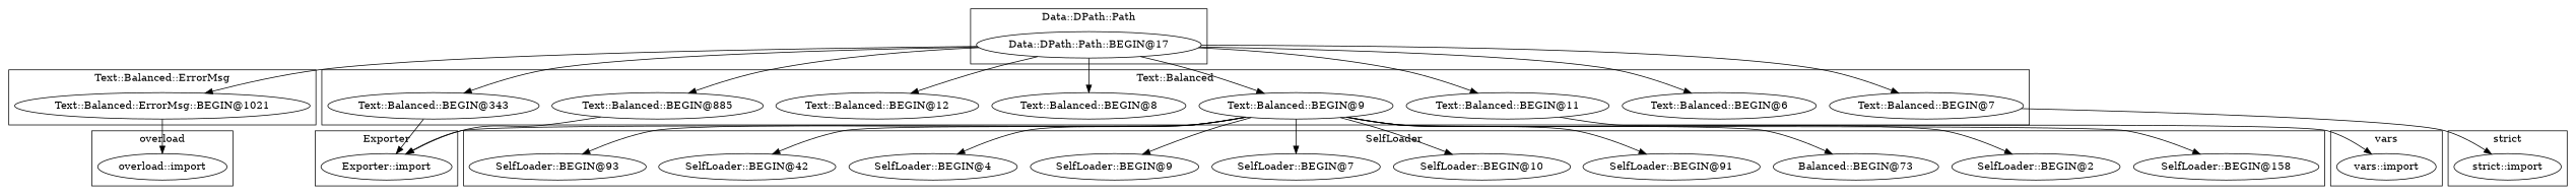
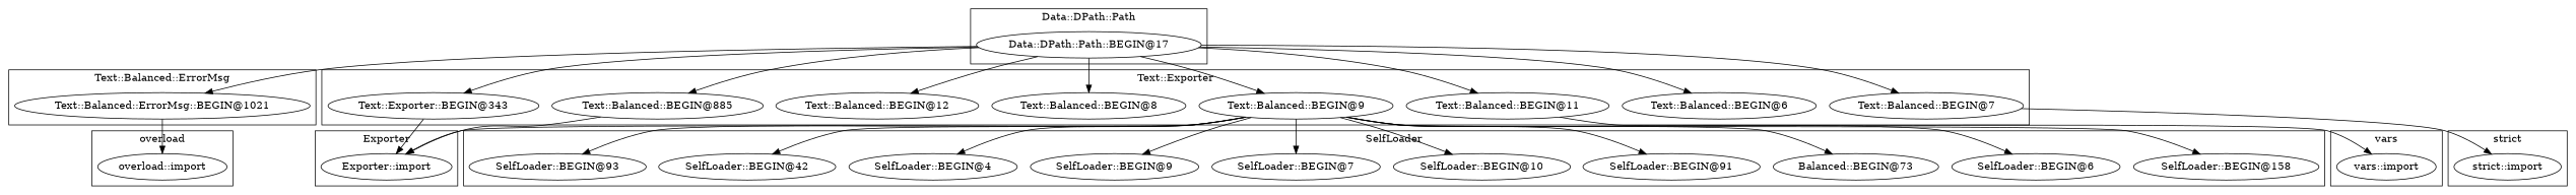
  digraph {
    "overload::import"
    "Text::Balanced::ErrorMsg::BEGIN@1021"
    "vars::import"
    "Data::DPath::Path::BEGIN@17"
    "strict::import"
    "SelfLoader::BEGIN@158"
-   "SelfLoader::BEGIN@2"
+   "SelfLoader::BEGIN@2" [label="SelfLoader::BEGIN@6"]
    n8 [label="Balanced::BEGIN@73"]
    "SelfLoader::BEGIN@91"
    "SelfLoader::BEGIN@10"
    n11 [label="SelfLoader::BEGIN@7"]
    "SelfLoader::BEGIN@9"
    "SelfLoader::BEGIN@4"
    "SelfLoader::BEGIN@42"
    "SelfLoader::BEGIN@93"
-   "Text::Balanced::BEGIN@343"
+   "Text::Balanced::BEGIN@343" [label="Text::Exporter::BEGIN@343"]
    "Text::Balanced::BEGIN@6"
    "Text::Balanced::BEGIN@9"
    "Text::Balanced::BEGIN@11"
    "Text::Balanced::BEGIN@8"
    "Text::Balanced::BEGIN@12"
    "Text::Balanced::BEGIN@885"
    "Text::Balanced::BEGIN@7"
    "Exporter::import"
    subgraph cluster_1 {
      label=overload
      "overload::import"
    }
    subgraph cluster_2 {
      label="Text::Balanced::ErrorMsg"
      "Text::Balanced::ErrorMsg::BEGIN@1021"
    }
    subgraph cluster_3 {
      label=vars
      "vars::import"
    }
    subgraph cluster_4 {
      label="Data::DPath::Path"
      "Data::DPath::Path::BEGIN@17"
    }
    subgraph cluster_5 {
      label="strict"
      "strict::import"
    }
    subgraph cluster_6 {
      label=SelfLoader
      "SelfLoader::BEGIN@158"
      "SelfLoader::BEGIN@2"
      n8
      "SelfLoader::BEGIN@91"
      "SelfLoader::BEGIN@10"
      n11
      "SelfLoader::BEGIN@9"
      "SelfLoader::BEGIN@4"
      "SelfLoader::BEGIN@42"
      "SelfLoader::BEGIN@93"
    }
    subgraph cluster_7 {
-     label="Text::Balanced"
+     label="Text::Exporter"
      "Text::Balanced::BEGIN@343"
      "Text::Balanced::BEGIN@6"
      "Text::Balanced::BEGIN@9"
      "Text::Balanced::BEGIN@11"
      "Text::Balanced::BEGIN@8"
      "Text::Balanced::BEGIN@12"
      "Text::Balanced::BEGIN@885"
      "Text::Balanced::BEGIN@7"
    }
    subgraph cluster_8 {
      label=Exporter
      "Exporter::import"
    }
    "Text::Balanced::ErrorMsg::BEGIN@1021" -> "overload::import"
    "Data::DPath::Path::BEGIN@17" -> "Text::Balanced::ErrorMsg::BEGIN@1021"
    "Data::DPath::Path::BEGIN@17" -> "Text::Balanced::BEGIN@343"
    "Data::DPath::Path::BEGIN@17" -> "Text::Balanced::BEGIN@6"
    "Data::DPath::Path::BEGIN@17" -> "Text::Balanced::BEGIN@9"
    "Data::DPath::Path::BEGIN@17" -> "Text::Balanced::BEGIN@11"
    "Data::DPath::Path::BEGIN@17" -> "Text::Balanced::BEGIN@8"
    "Data::DPath::Path::BEGIN@17" -> "Text::Balanced::BEGIN@12"
    "Data::DPath::Path::BEGIN@17" -> "Text::Balanced::BEGIN@885"
    "Data::DPath::Path::BEGIN@17" -> "Text::Balanced::BEGIN@7"
    "Text::Balanced::BEGIN@343" -> "Exporter::import"
    "Text::Balanced::BEGIN@9" -> "SelfLoader::BEGIN@158"
    "Text::Balanced::BEGIN@9" -> "SelfLoader::BEGIN@2"
    "Text::Balanced::BEGIN@9" -> n8
    "Text::Balanced::BEGIN@9" -> "SelfLoader::BEGIN@91"
    "Text::Balanced::BEGIN@9" -> "SelfLoader::BEGIN@10"
    "Text::Balanced::BEGIN@9" -> n11
    "Text::Balanced::BEGIN@9" -> "SelfLoader::BEGIN@9"
    "Text::Balanced::BEGIN@9" -> "SelfLoader::BEGIN@4"
    "Text::Balanced::BEGIN@9" -> "SelfLoader::BEGIN@42"
    "Text::Balanced::BEGIN@9" -> "SelfLoader::BEGIN@93"
    "Text::Balanced::BEGIN@9" -> "Exporter::import"
    "Text::Balanced::BEGIN@11" -> "vars::import"
    "Text::Balanced::BEGIN@885" -> "Exporter::import"
    "Text::Balanced::BEGIN@7" -> "strict::import"
  }
